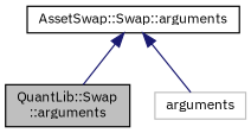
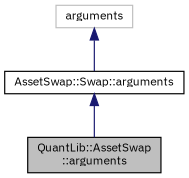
  digraph {
    fontname="IBM Plex Sans"
    node [color=black fillcolor=white fontname="IBM Plex Sans" fontsize=10 shape=record style=filled]
    edge [color=midnightblue dir=back fontname="IBM Plex Sans" fontsize=10 labelfontname=Helvetica labelfontsize=10 style=solid]
-   n1 [fillcolor=grey75 fontcolor=black height=0.2 label="QuantLib::Swap\l::arguments" width=0.4]
+   n1 [fillcolor=grey75 fontcolor=black height=0.2 label="QuantLib::AssetSwap\l::arguments" width=0.4]
    n2 [height=0.2 label="AssetSwap::Swap::arguments" width=0.4]
    n3 [color=grey75 height=0.2 label=arguments width=0.4]
    n2 -> n1
-   n2 -> n3
+   n3 -> n2
  }
